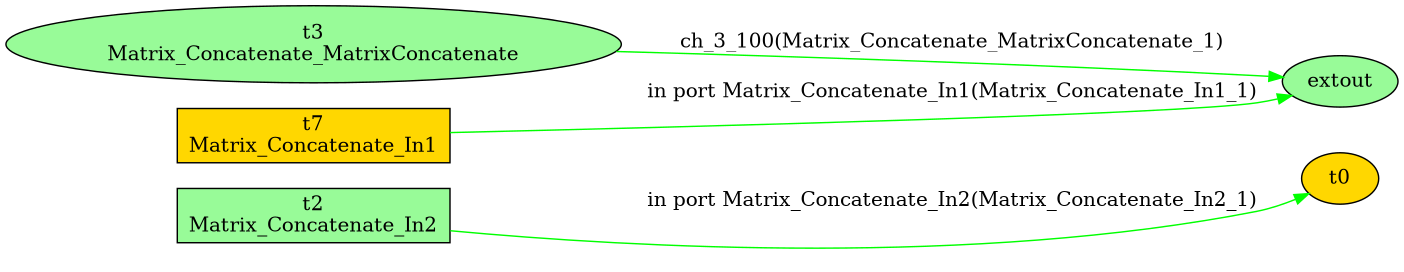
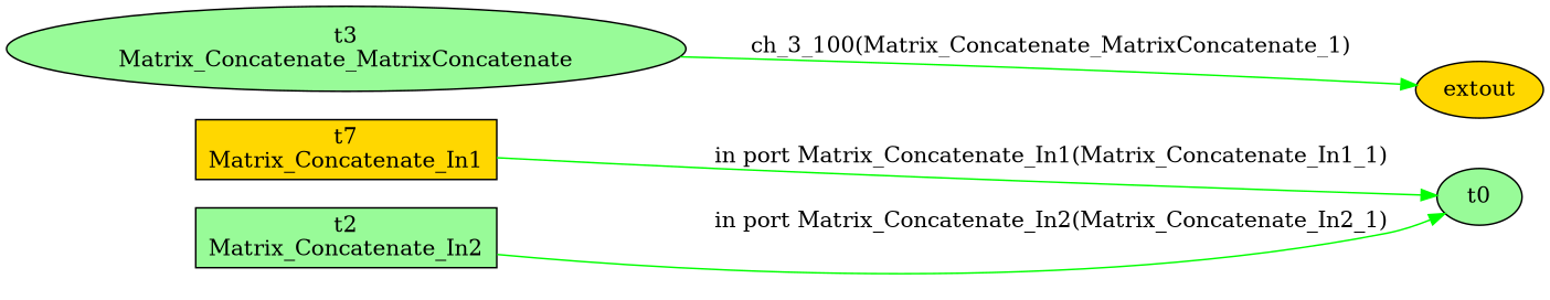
  digraph {
    fontname="DejaVu Serif"
    rankdir=LR
    node [fillcolor=palegreen fontname="DejaVu Serif" style=filled]
    edge [color=green fontname="DejaVu Serif"]
    n1 [label="t3\nMatrix_Concatenate_MatrixConcatenate"]
-   n2 [label=extout]
+   n2 [fillcolor=gold label=extout]
    n3 [fillcolor=gold label="t7\nMatrix_Concatenate_In1" shape=box]
-   t0 [fillcolor=gold]
+   t0
    n5 [label="t2\nMatrix_Concatenate_In2" shape=box]
    n1 -> n2 [label="ch_3_100(Matrix_Concatenate_MatrixConcatenate_1)"]
-   n3 -> n2 [label="in port Matrix_Concatenate_In1(Matrix_Concatenate_In1_1)"]
+   n3 -> t0 [label="in port Matrix_Concatenate_In1(Matrix_Concatenate_In1_1)"]
    n5 -> t0 [label="in port Matrix_Concatenate_In2(Matrix_Concatenate_In2_1)"]
  }
